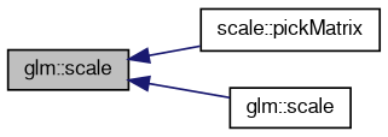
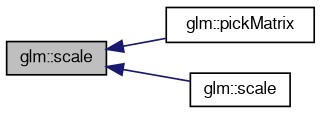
  digraph {
    rankdir=LR
    node [color=black fontname=FreeSans fontsize=10 shape=record]
    edge [color=midnightblue dir=back fontname=FreeSans fontsize=10 labelfontname=FreeSans labelfontsize=10 style=solid]
    n1 [fillcolor=grey75 fontcolor=black height=0.2 label="glm::scale" style=filled width=0.4]
-   n2 [height=0.2 label="scale::pickMatrix" width=0.4]
+   n2 [height=0.2 label="glm::pickMatrix" width=0.4]
    n3 [height=0.2 label="glm::scale" width=0.4]
    n1 -> n2
    n1 -> n3
  }
